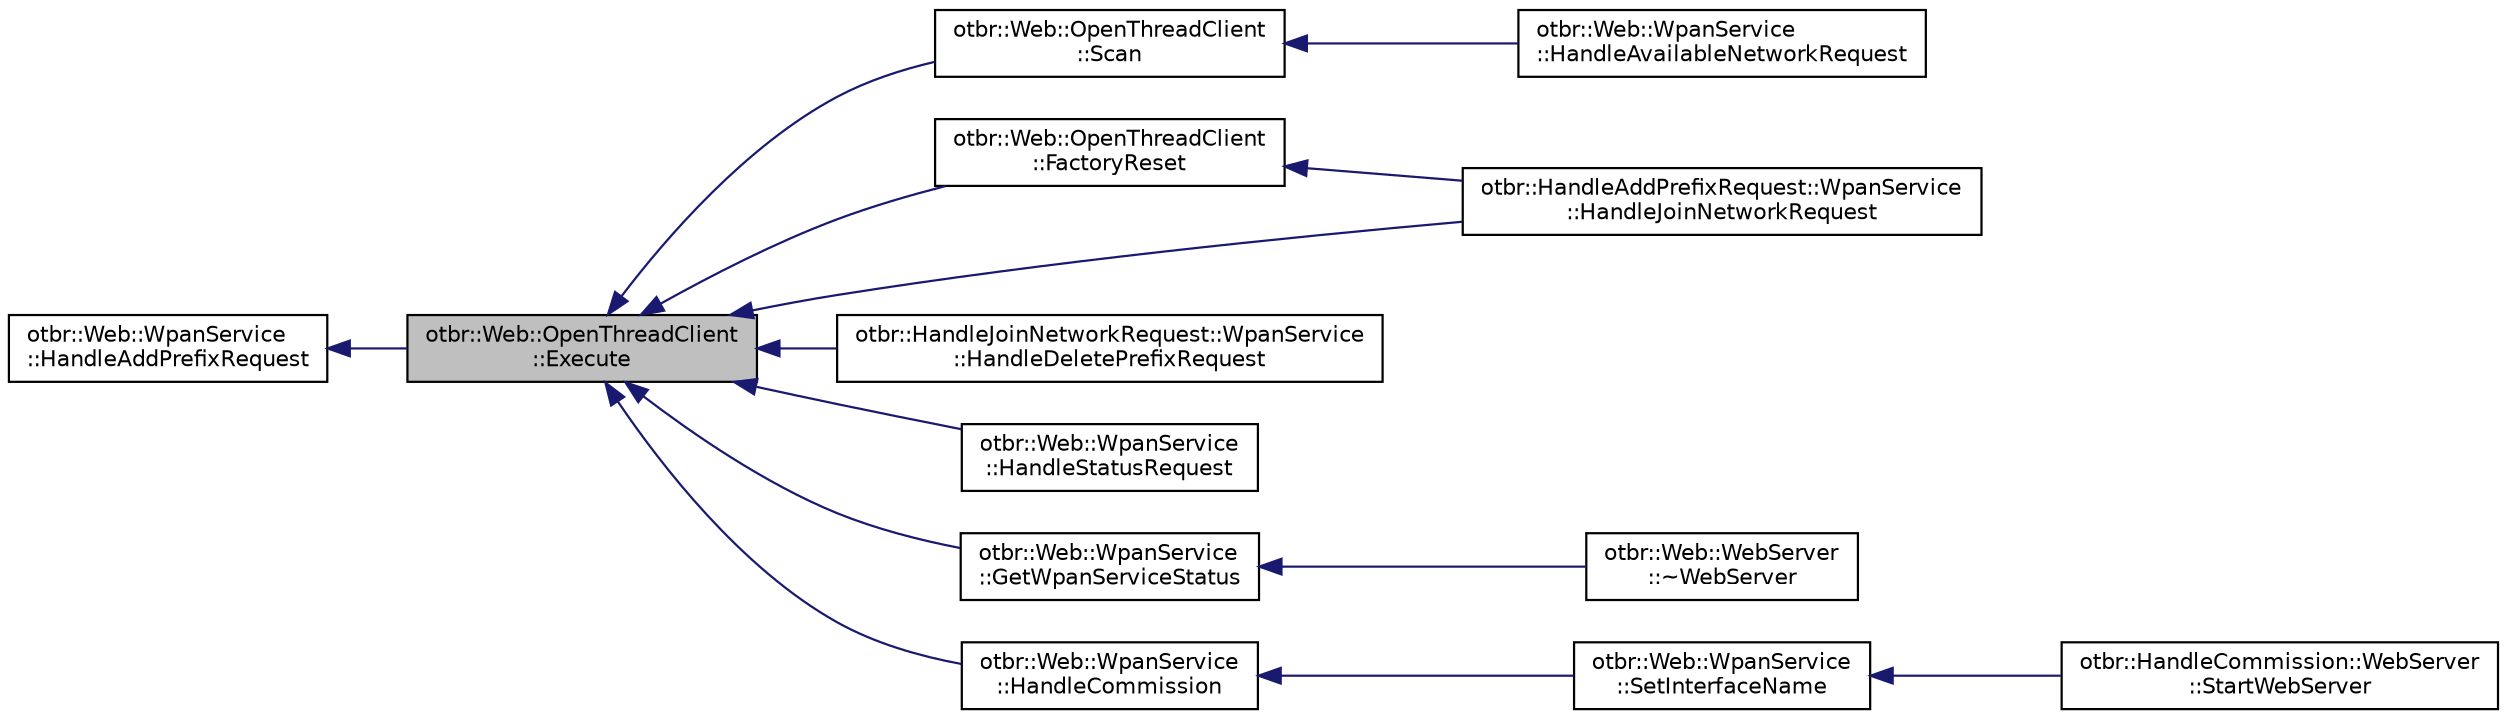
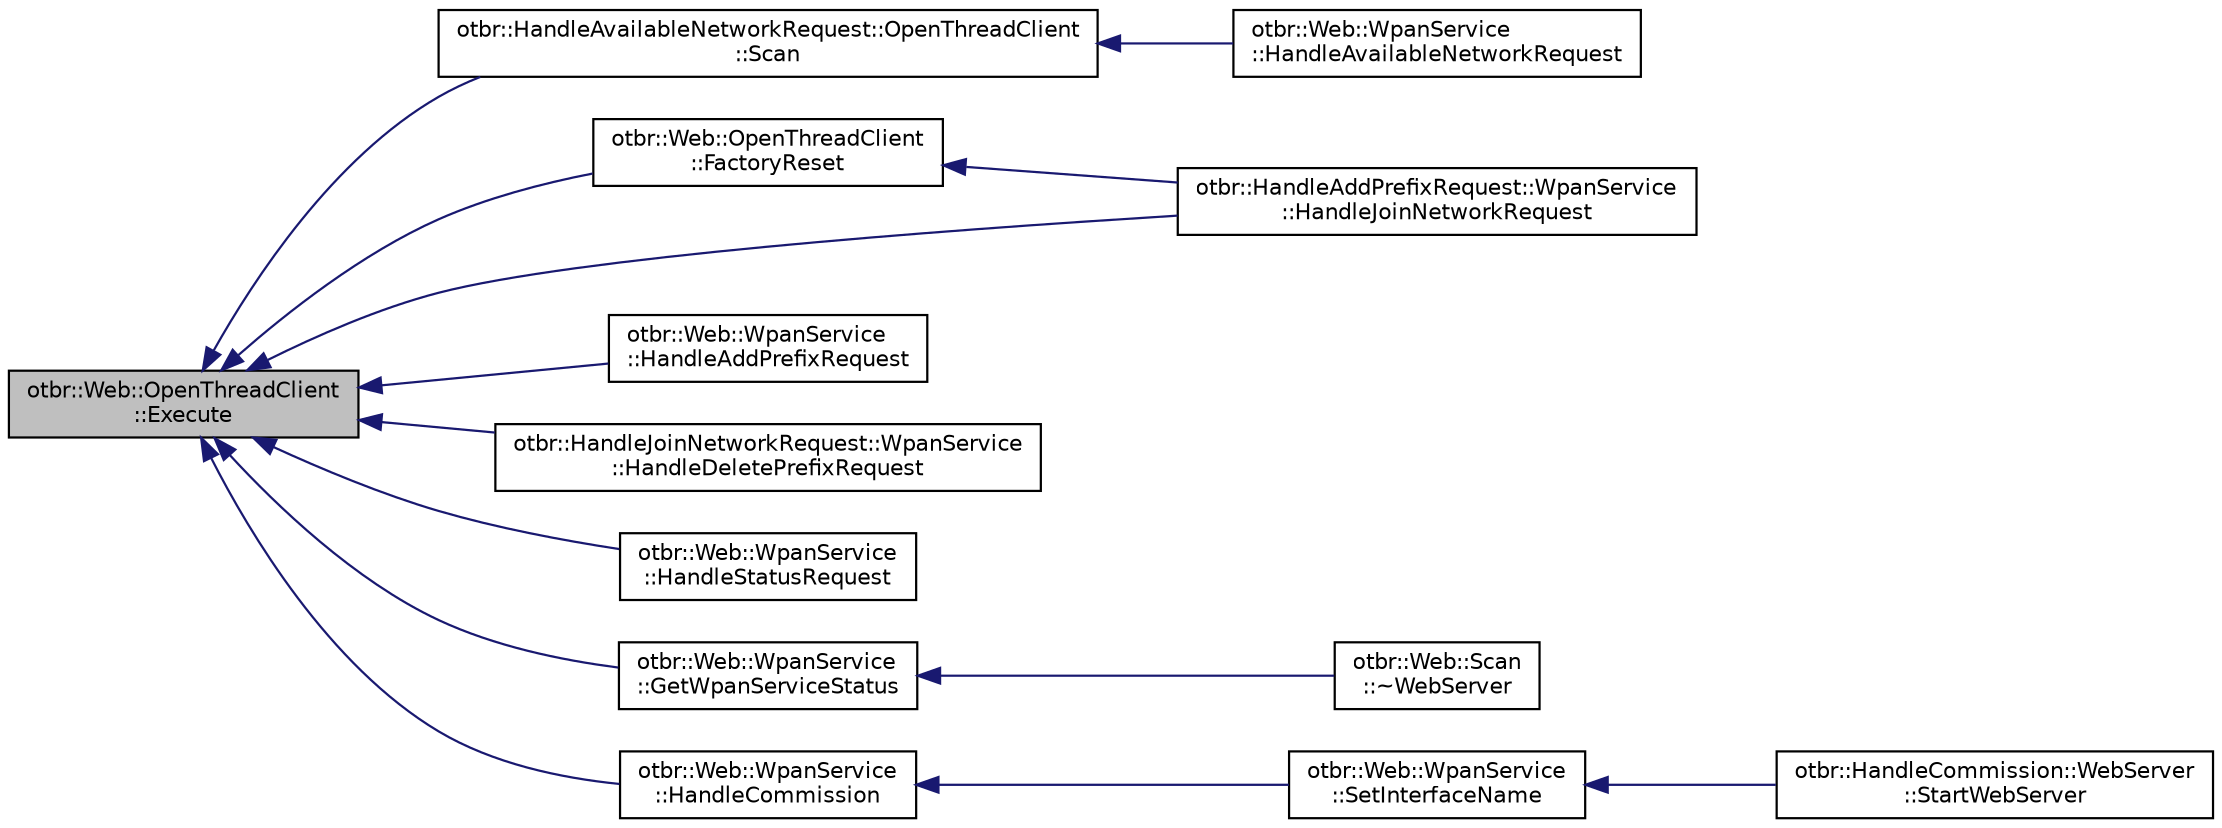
  digraph {
    rankdir=LR
    node [color=black fillcolor=white fontname=Helvetica fontsize=10 shape=record style=filled]
    edge [color=midnightblue dir=back fontname=Helvetica fontsize=10 labelfontname=Helvetica labelfontsize=10 style=solid]
    n1 [fillcolor=grey75 fontcolor=black height=0.2 label="otbr::Web::OpenThreadClient\l::Execute" width=0.4]
-   n2 [height=0.2 label="otbr::Web::OpenThreadClient\l::Scan" width=0.4]
+   n2 [height=0.2 label="otbr::HandleAvailableNetworkRequest::OpenThreadClient\l::Scan" width=0.4]
    n3 [height=0.2 label="otbr::Web::OpenThreadClient\l::FactoryReset" width=0.4]
    n4 [height=0.2 label="otbr::HandleAddPrefixRequest::WpanService\l::HandleJoinNetworkRequest" width=0.4]
    n5 [height=0.2 label="otbr::Web::WpanService\l::HandleAddPrefixRequest" width=0.4]
    n6 [height=0.2 label="otbr::HandleJoinNetworkRequest::WpanService\l::HandleDeletePrefixRequest" width=0.4]
    n7 [height=0.2 label="otbr::Web::WpanService\l::HandleStatusRequest" width=0.4]
    n8 [height=0.2 label="otbr::Web::WpanService\l::GetWpanServiceStatus" width=0.4]
    n9 [height=0.2 label="otbr::Web::WpanService\l::HandleCommission" width=0.4]
    n10 [height=0.2 label="otbr::Web::WpanService\l::HandleAvailableNetworkRequest" width=0.4]
-   n11 [height=0.2 label="otbr::Web::WebServer\l::~WebServer" width=0.4]
+   n11 [height=0.2 label="otbr::Web::Scan\l::~WebServer" width=0.4]
    n12 [height=0.2 label="otbr::Web::WpanService\l::SetInterfaceName" width=0.4]
    n13 [height=0.2 label="otbr::HandleCommission::WebServer\l::StartWebServer" width=0.4]
    n1 -> n2
    n1 -> n3
    n1 -> n4
-   n5 -> n1
+   n1 -> n5
    n1 -> n6
    n1 -> n7
    n1 -> n8
    n1 -> n9
    n2 -> n10
    n3 -> n4
    n8 -> n11
    n9 -> n12
    n12 -> n13
  }
